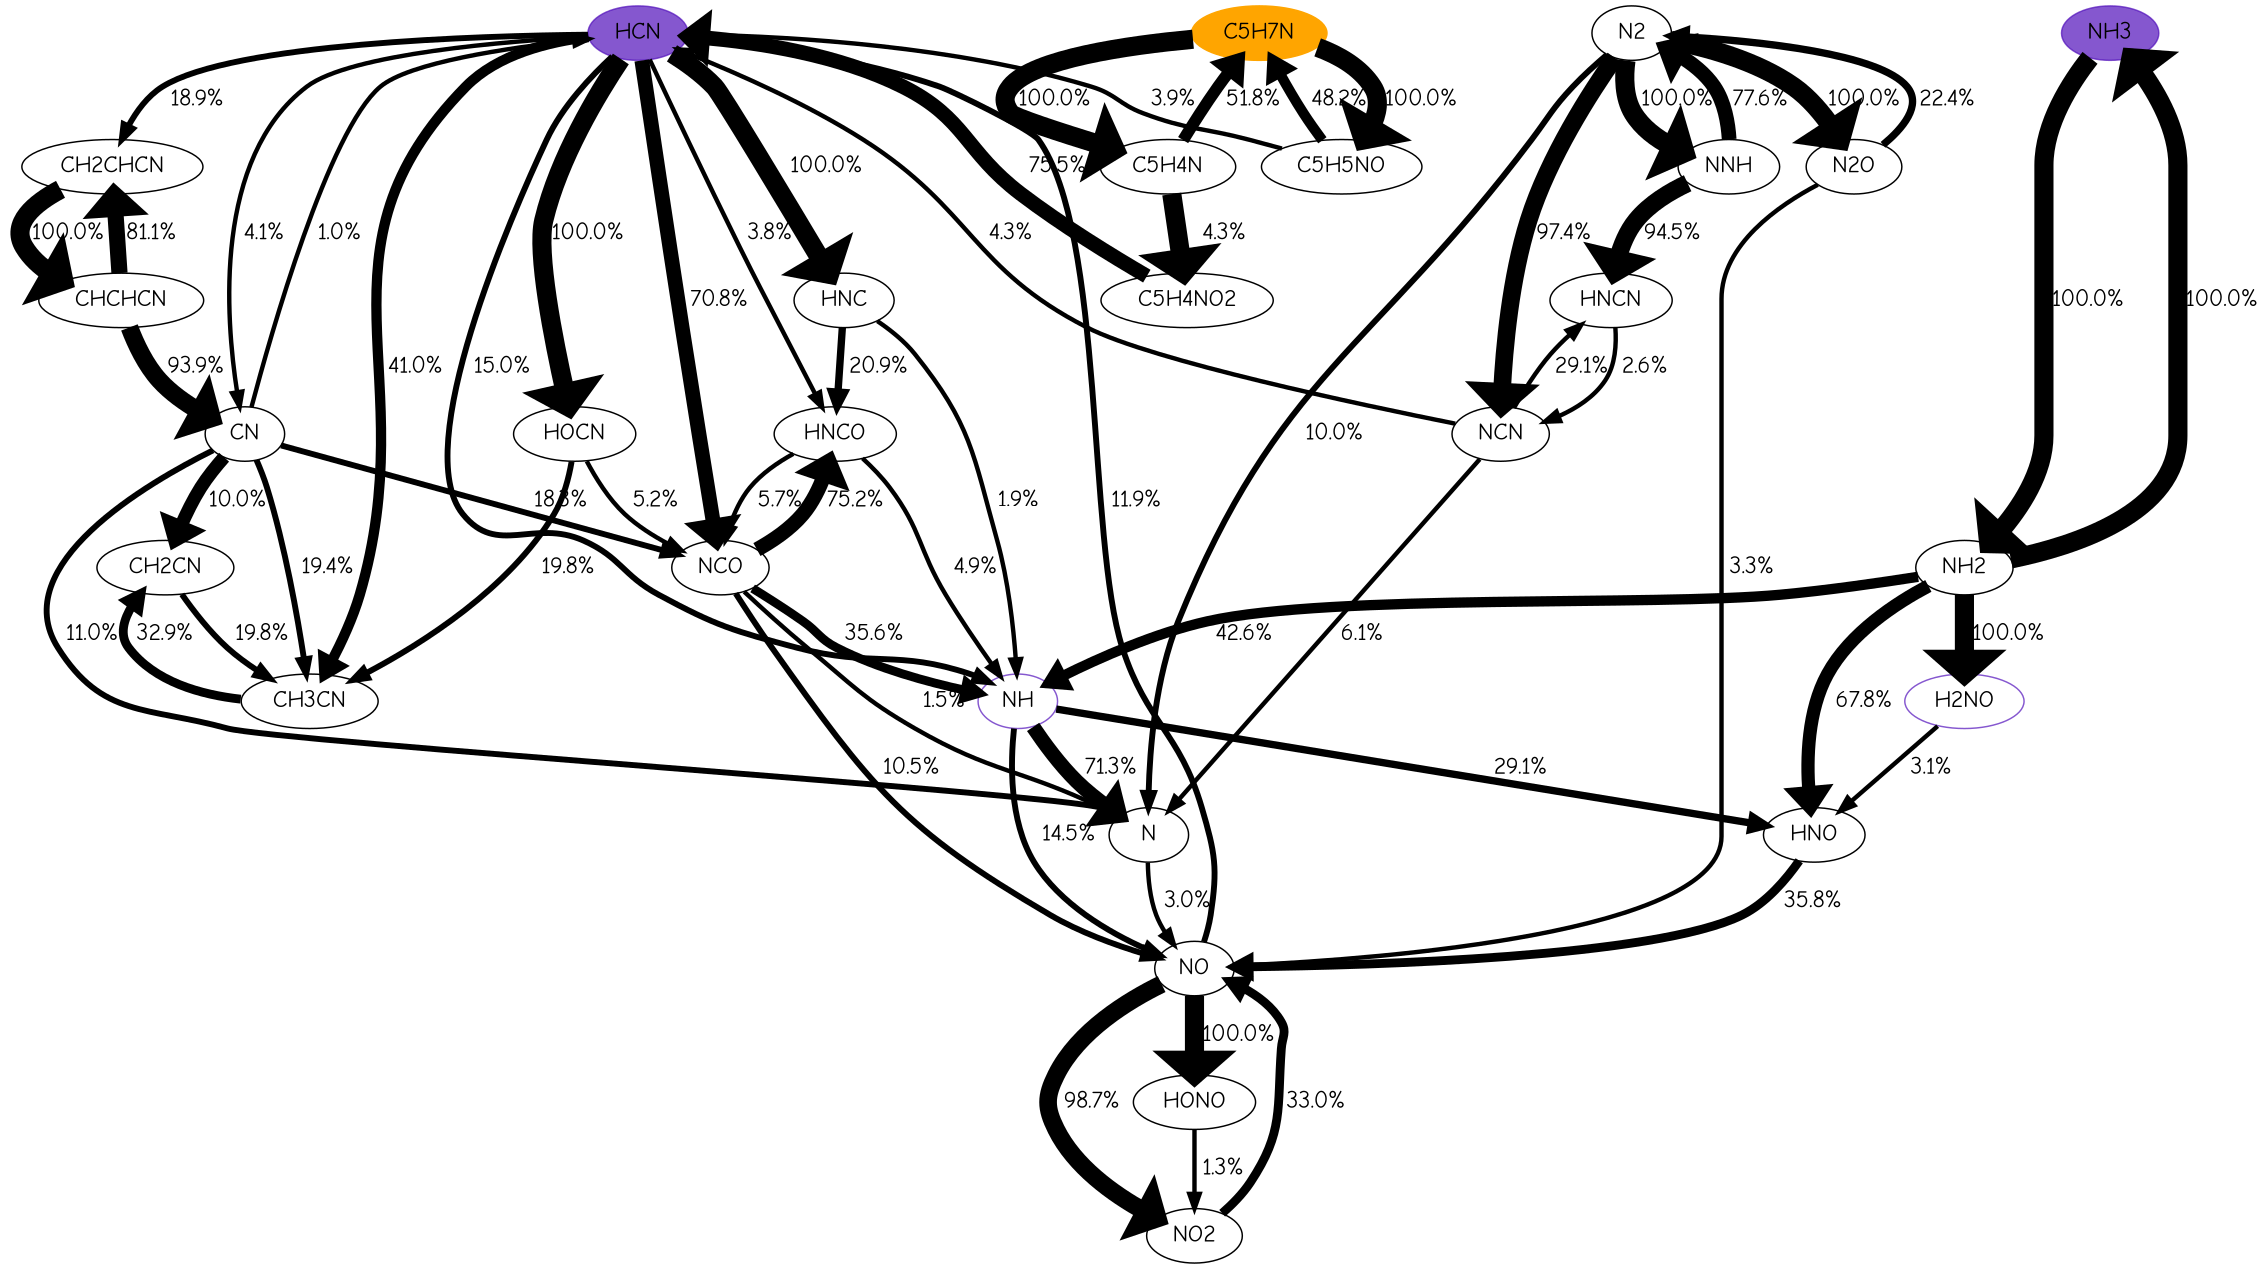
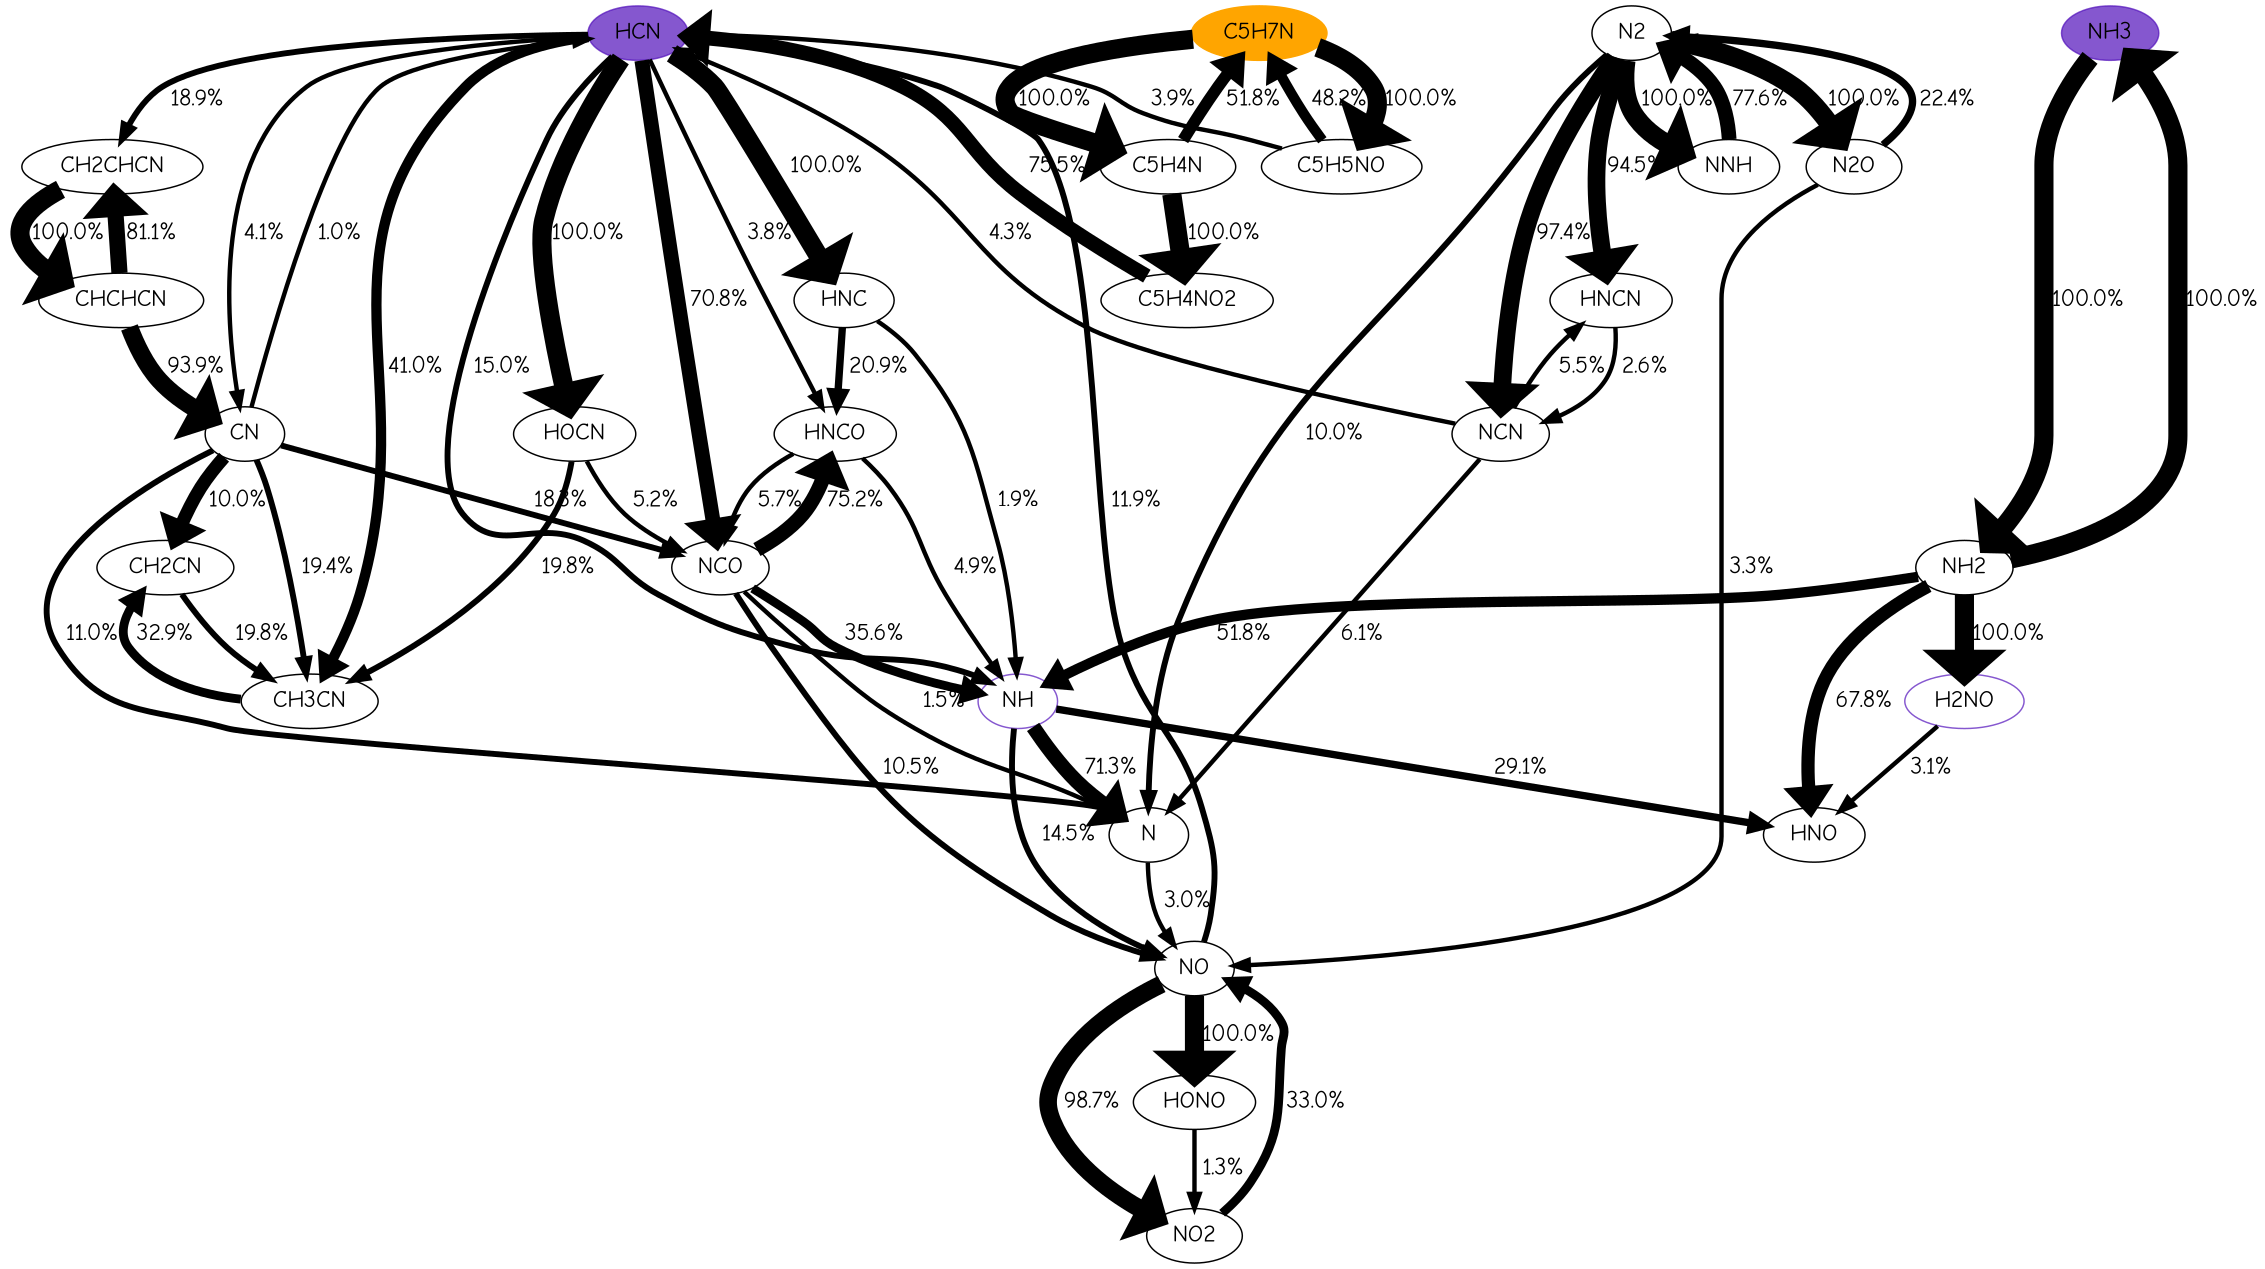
  digraph {
    b="0,0,1558,558"
    fontname="Comic Neue"
    rankdir=TB
    splines=True
    node [fontname="Comic Neue" fontsize=16]
    edge [fontcolor=black fontname="Comic Neue" fontsize=16 penwidth=3]
    HCN [color="#500dbab1" fillcolor="#500dbab1" style=filled]
    NH3 [color="#500dbab1" fillcolor="#500dbab1" style=filled]
    n3 [color=orange fillcolor=orange label=C5H7N style=filled]
    N2
    NH [color="#500dbab1"]
    HNC
    CN
    HNCO
    NCO
    CH2CHCN
    HOCN
    CH3CN
    NH2
    C5H4N
    C5H5NO
    NNH
    N
    N2O
    NCN
    HNCN
    NO
    HONO
    NO2
    HNO
    CH2CN
    CHCHCN
    H2NO [color="#500dbab1"]
    C5H4NO2
    subgraph sub_1 {
      rank=source
      HCN
      NH3
      n3
      N2
    }
    HCN -> NH [label=" 15.0%" penwidth=4]
    HCN -> HNC [label=" 100.0%" penwidth=13]
    HCN -> CN [label=" 4.1%"]
    HCN -> HNCO [label=" 3.8%"]
    HCN -> NCO [label=" 70.8%" penwidth=10]
    HCN -> CH2CHCN [label=" 18.9%" penwidth=4]
    HCN -> HOCN [label=" 100.0%" penwidth=13]
    HCN -> CH3CN [label=" 41.0%" penwidth=7]
    NH3 -> NH2 [label=" 100.0%" penwidth=13]
    n3 -> C5H4N [label=" 100.0%" penwidth=13]
    n3 -> C5H5NO [label=" 100.0%" penwidth=13]
    N2 -> NNH [label=" 100.0%" penwidth=13]
    N2 -> N [label=" 10.0%" penwidth=4]
    N2 -> N2O [label=" 100.0%" penwidth=13]
    N2 -> NCN [label=" 97.4%" penwidth=12]
-   NNH -> HNCN [label=" 94.5%" penwidth=12]
+   N2 -> HNCN [label=" 94.5%" penwidth=12]
    NH -> N [label=" 71.3%" penwidth=10]
    NH -> NO [label=" 14.5%" penwidth=4]
    NH -> HNO [label=" 29.1%" penwidth=5]
    HNC -> NH [label=" 1.9%"]
    HNC -> HNCO [label=" 20.9%" penwidth=5]
    CN -> HCN [label=" 1.0%"]
    CN -> NCO [label=" 18.3%" penwidth=4]
    CN -> CH3CN [label=" 19.4%" penwidth=4]
    CN -> N [label=" 11.0%" penwidth=4]
    CN -> CH2CN [label=" 10.0%" penwidth=9]
    HNCO -> NH [label=" 4.9%"]
    HNCO -> NCO [label=" 5.7%"]
    NCO -> NH [label=" 35.6%" penwidth=6]
    NCO -> HNCO [label=" 75.2%" penwidth=10]
    NCO -> N [label=" 1.5%"]
    NCO -> NO [label=" 10.5%" penwidth=4]
    CH2CHCN -> CHCHCN [label=" 100.0%" penwidth=13]
    HOCN -> NCO [label=" 5.2%"]
    HOCN -> CH3CN [label=" 19.8%" penwidth=4]
    CH3CN -> CH2CN [label=" 32.9%" penwidth=6]
    NH2 -> NH3 [label=" 100.0%" penwidth=13]
-   NH2 -> NH [label=" 42.6%" penwidth=7]
+   NH2 -> NH [label=" 51.8%" penwidth=7]
    NH2 -> HNO [label=" 67.8%" penwidth=9]
    NH2 -> H2NO [label=" 100.0%" penwidth=13]
    C5H4N -> n3 [label=" 51.8%" penwidth=8]
-   C5H4N -> C5H4NO2 [label=" 4.3%" penwidth=13]
+   C5H4N -> C5H4NO2 [label=" 100.0%" penwidth=13]
    C5H5NO -> HCN [label=" 3.9%"]
    C5H5NO -> n3 [label=" 48.2%" penwidth=7]
    NNH -> N2 [label=" 77.6%" penwidth=10]
    N -> NO [label=" 3.0%"]
    N2O -> N2 [label=" 22.4%" penwidth=5]
    N2O -> NO [label=" 3.3%"]
    NCN -> HCN [label=" 4.3%"]
    NCN -> N [label=" 6.1%"]
-   NCN -> HNCN [label=" 29.1%"]
+   NCN -> HNCN [label=" 5.5%"]
    HNCN -> NCN [label=" 2.6%"]
    NO -> HCN [label=" 11.9%" penwidth=4]
    NO -> HONO [label=" 100.0%" penwidth=13]
    NO -> NO2 [label=" 98.7%" penwidth=12]
    HONO -> NO2 [label=" 1.3%"]
    NO2 -> NO [label=" 33.0%" penwidth=6]
-   HNO -> NO [label=" 35.8%" penwidth=6]
    CH2CN -> CH3CN [label=" 19.8%" penwidth=4]
    CHCHCN -> CN [label=" 93.9%" penwidth=12]
    CHCHCN -> CH2CHCN [label=" 81.1%" penwidth=11]
    H2NO -> HNO [label=" 3.1%"]
    C5H4NO2 -> HCN [label=" 75.5%" penwidth=10]
  }
